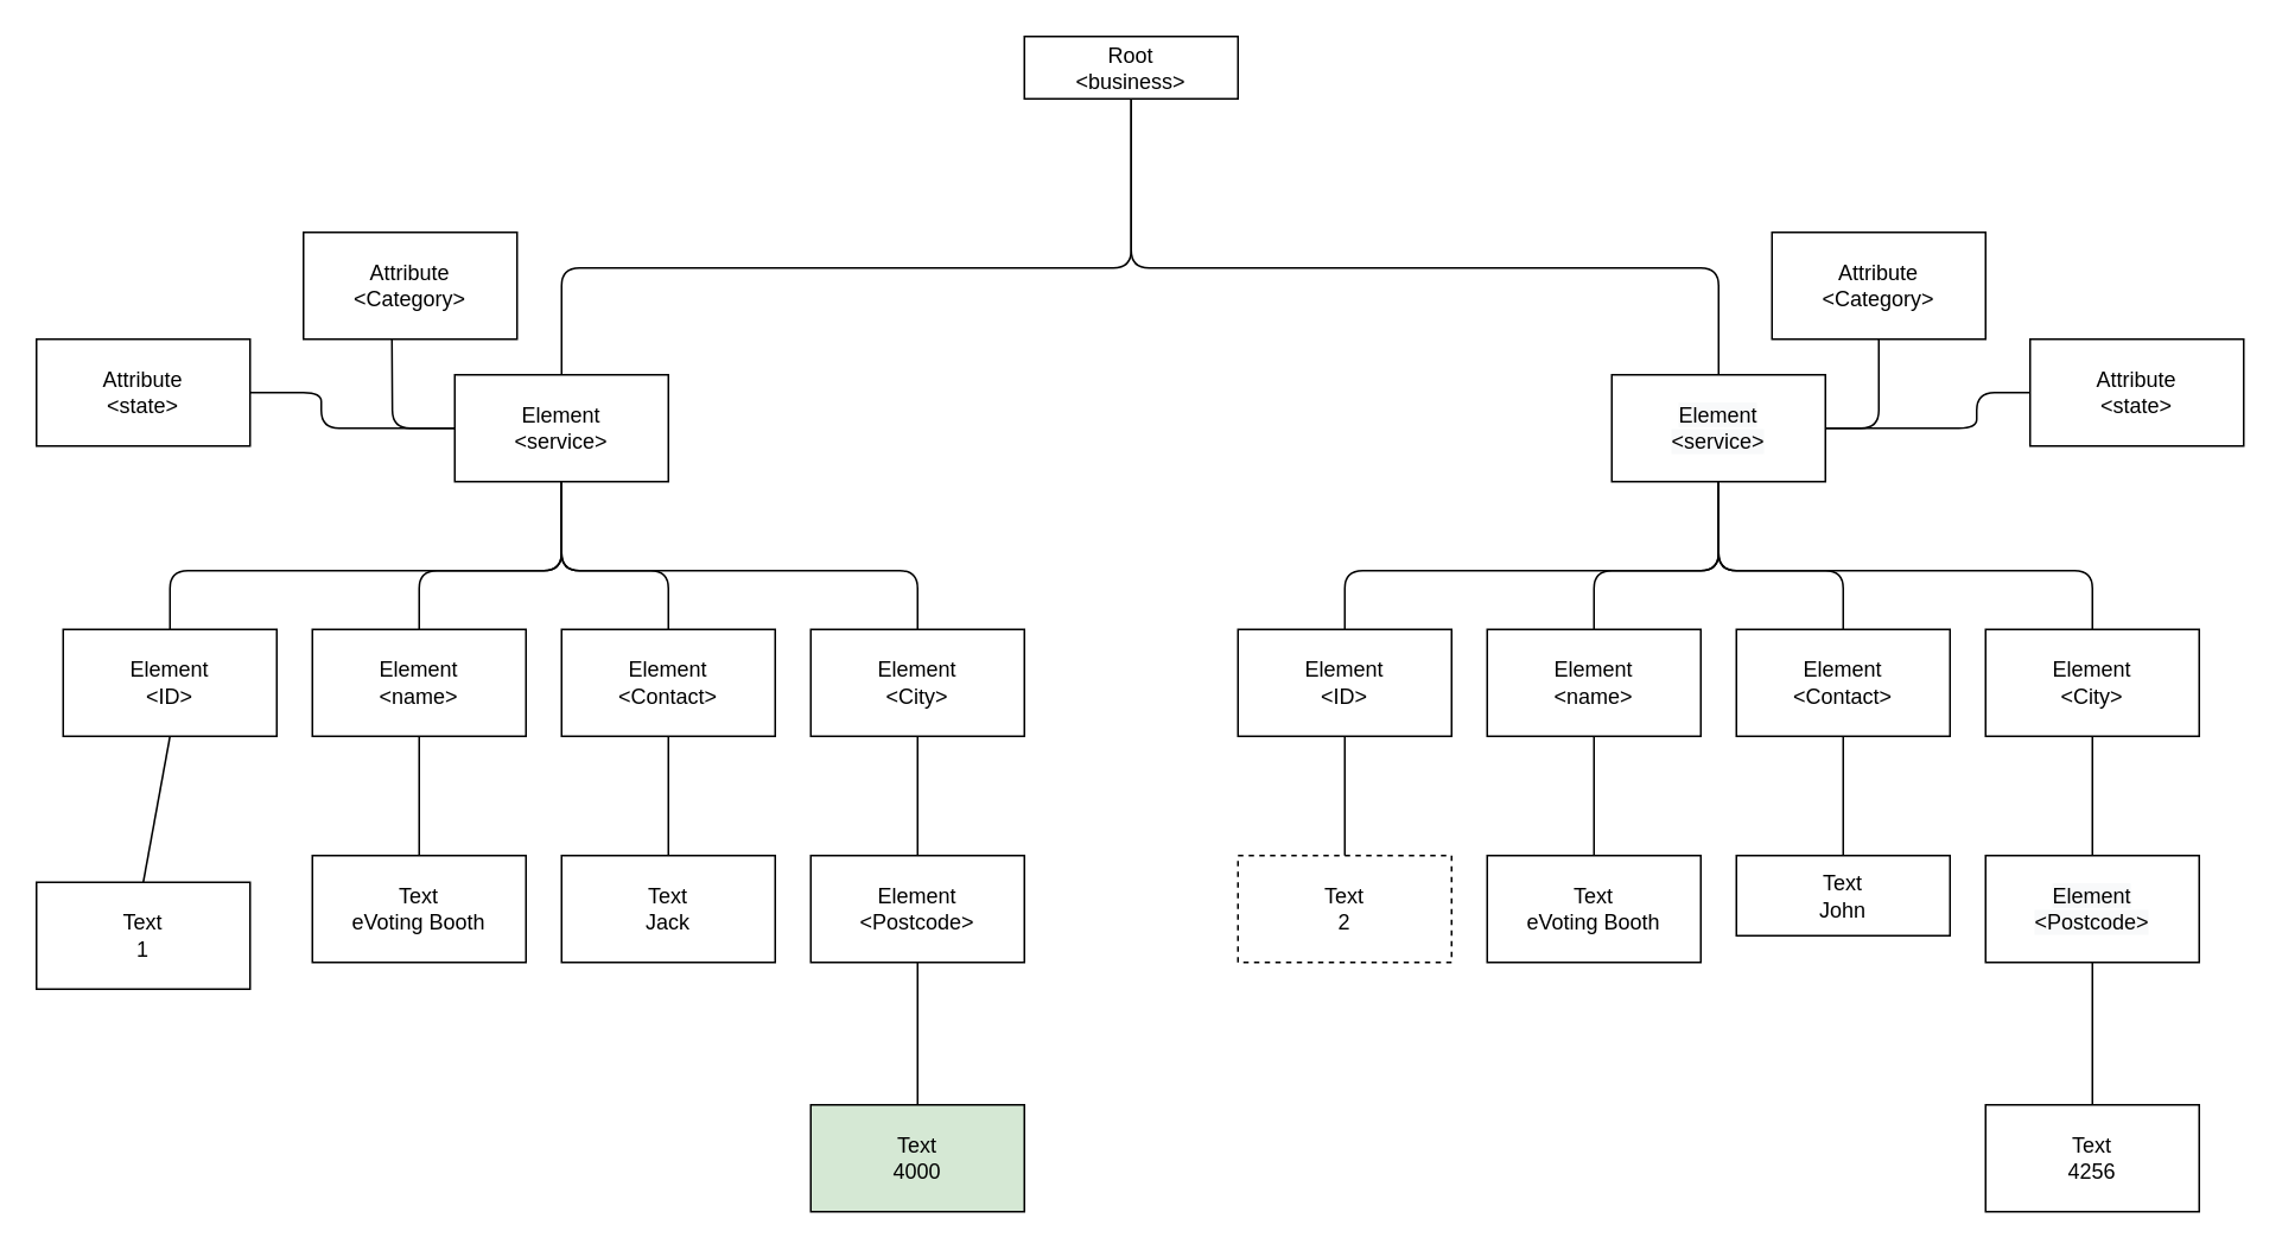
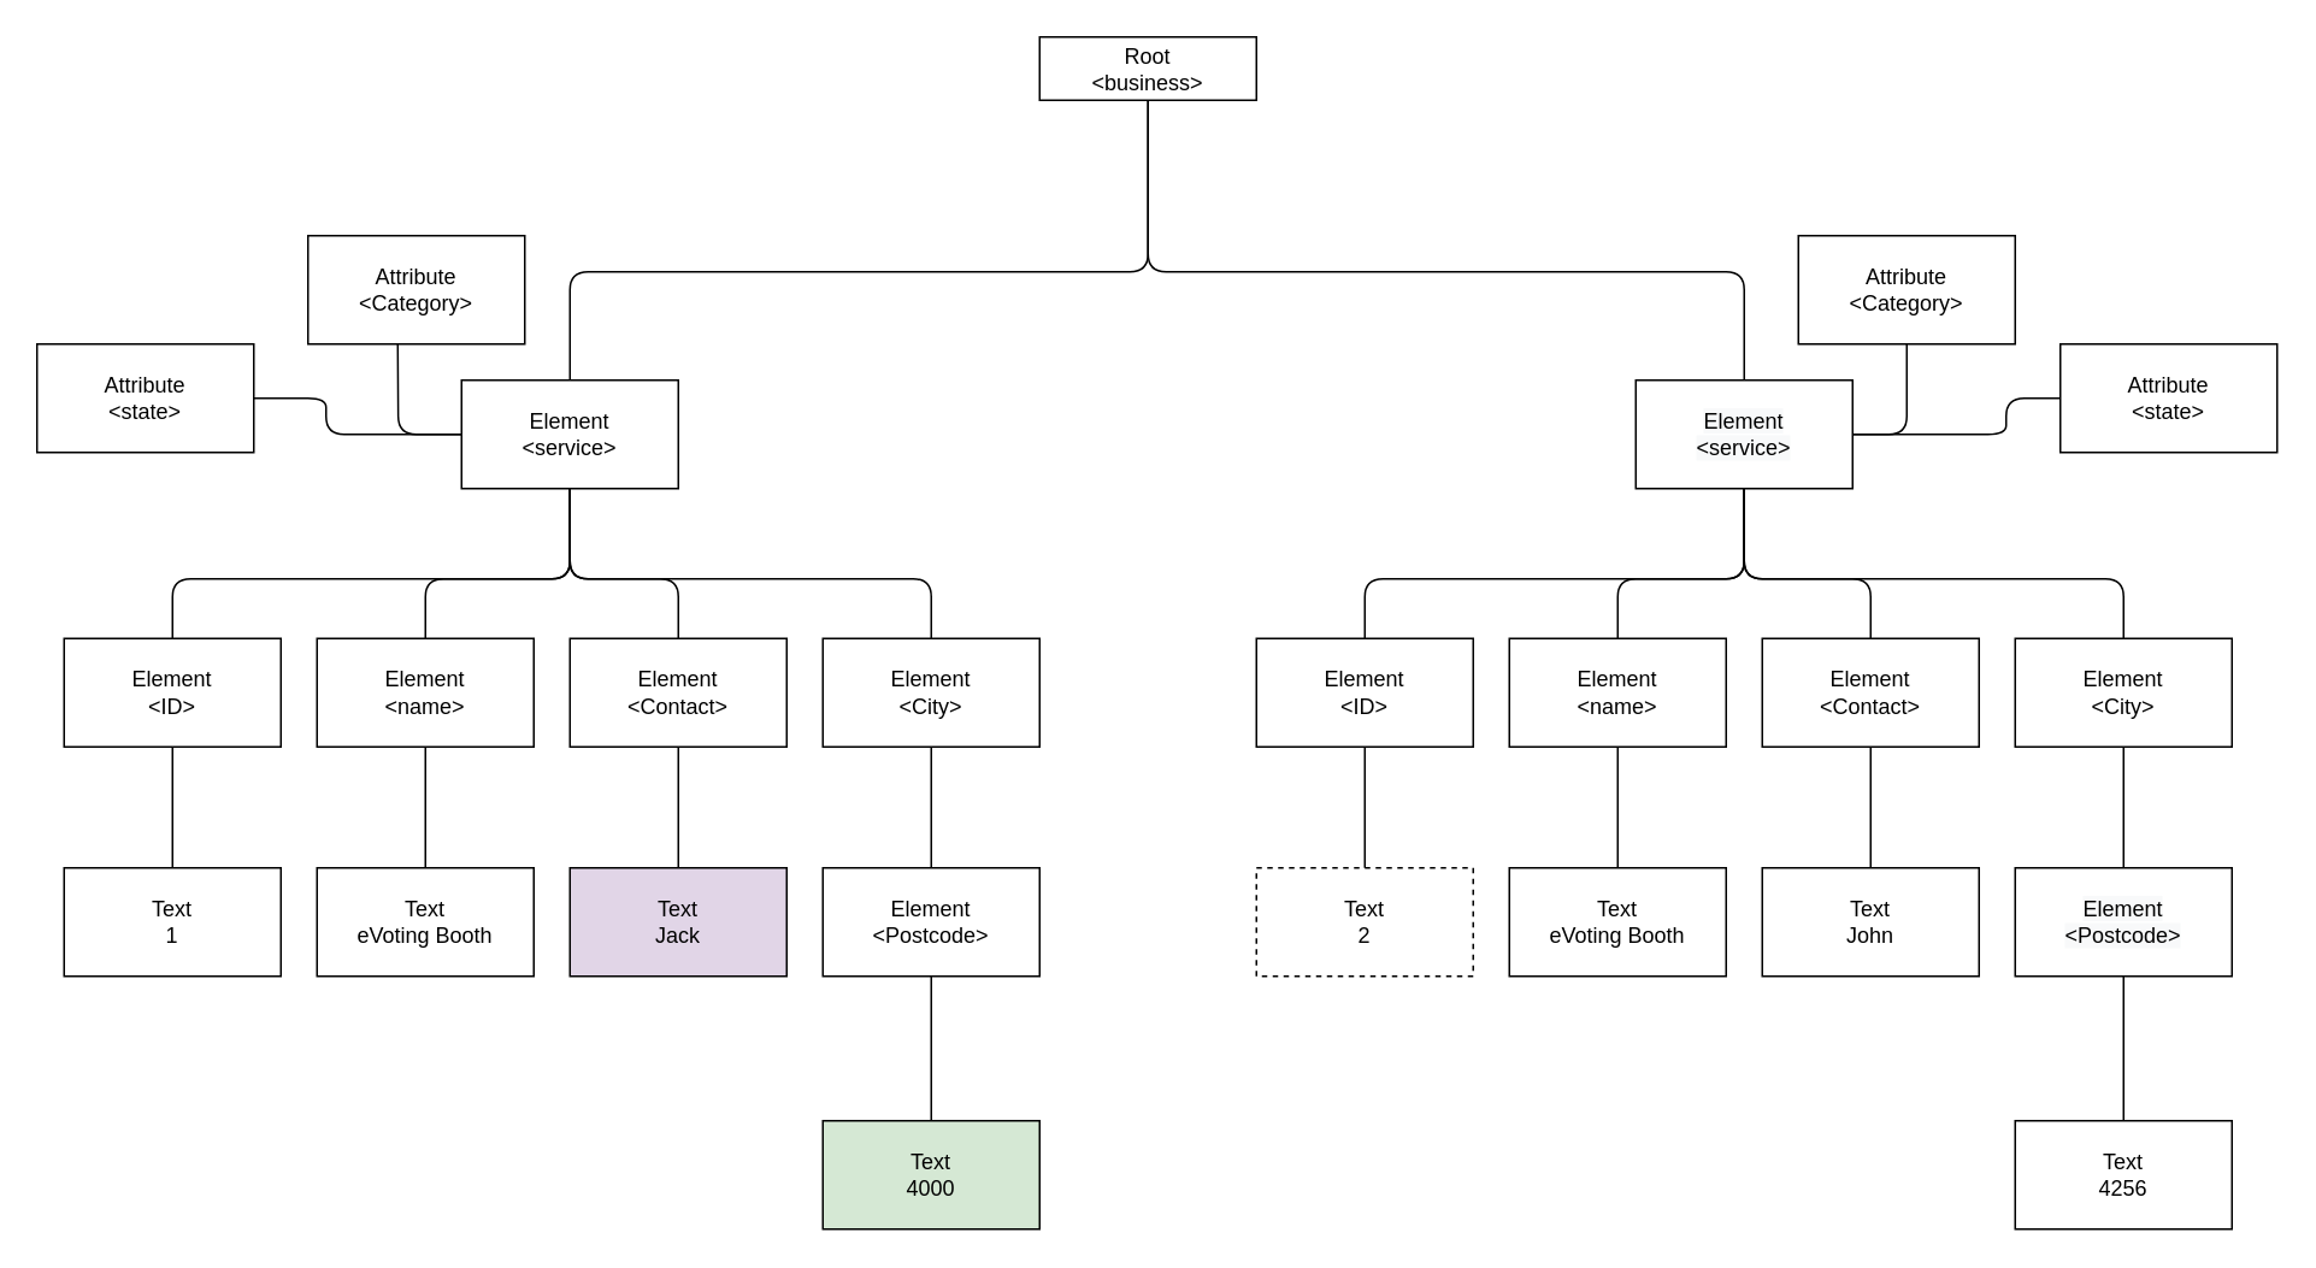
  <mxCell id="0" />
  <mxCell id="1" parent="0" />
  <mxCell id="2" value="Root&lt;br&gt;&amp;lt;business&amp;gt;" style="rounded=0;whiteSpace=wrap;html=1;" vertex="1" parent="1"><mxGeometry x="575" y="20" width="120" height="35" as="geometry" /></mxCell>
  <mxCell id="3" value="Element&lt;br&gt;&amp;lt;service&amp;gt;" style="rounded=0;whiteSpace=wrap;html=1;" vertex="1" parent="1"><mxGeometry x="255" y="210" width="120" height="60" as="geometry" /></mxCell>
  <mxCell id="4" value="&#10;&#10;&lt;span style=&quot;color: rgb(0, 0, 0); font-family: helvetica; font-size: 12px; font-style: normal; font-weight: 400; letter-spacing: normal; text-align: center; text-indent: 0px; text-transform: none; word-spacing: 0px; background-color: rgb(248, 249, 250); display: inline; float: none;&quot;&gt;Element&lt;/span&gt;&lt;br style=&quot;color: rgb(0, 0, 0); font-family: helvetica; font-size: 12px; font-style: normal; font-weight: 400; letter-spacing: normal; text-align: center; text-indent: 0px; text-transform: none; word-spacing: 0px; background-color: rgb(248, 249, 250);&quot;&gt;&lt;span style=&quot;color: rgb(0, 0, 0); font-family: helvetica; font-size: 12px; font-style: normal; font-weight: 400; letter-spacing: normal; text-align: center; text-indent: 0px; text-transform: none; word-spacing: 0px; background-color: rgb(248, 249, 250); display: inline; float: none;&quot;&gt;&amp;lt;service&amp;gt;&lt;/span&gt;&#10;&#10;" style="rounded=0;whiteSpace=wrap;html=1;" vertex="1" parent="1"><mxGeometry x="905" y="210" width="120" height="60" as="geometry" /></mxCell>
  <mxCell id="5" value="Element&lt;br&gt;&amp;lt;ID&amp;gt;" style="rounded=0;whiteSpace=wrap;html=1;" vertex="1" parent="1"><mxGeometry x="35" y="353" width="120" height="60" as="geometry" /></mxCell>
  <mxCell id="6" value="Element&lt;br&gt;&amp;lt;Contact&amp;gt;" style="rounded=0;whiteSpace=wrap;html=1;" vertex="1" parent="1"><mxGeometry x="315" y="353" width="120" height="60" as="geometry" /></mxCell>
  <mxCell id="7" value="Element&lt;br&gt;&amp;lt;name&amp;gt;" style="rounded=0;whiteSpace=wrap;html=1;" vertex="1" parent="1"><mxGeometry x="175" y="353" width="120" height="60" as="geometry" /></mxCell>
  <mxCell id="8" value="Element&lt;br&gt;&amp;lt;City&amp;gt;" style="rounded=0;whiteSpace=wrap;html=1;" vertex="1" parent="1"><mxGeometry x="455" y="353" width="120" height="60" as="geometry" /></mxCell>
  <mxCell id="9" value="Element&lt;br&gt;&amp;lt;ID&amp;gt;" style="rounded=0;whiteSpace=wrap;html=1;" vertex="1" parent="1"><mxGeometry x="695" y="353" width="120" height="60" as="geometry" /></mxCell>
  <mxCell id="10" value="Element&lt;br&gt;&amp;lt;Contact&amp;gt;" style="rounded=0;whiteSpace=wrap;html=1;" vertex="1" parent="1"><mxGeometry x="975" y="353" width="120" height="60" as="geometry" /></mxCell>
  <mxCell id="11" value="Element&lt;br&gt;&amp;lt;name&amp;gt;" style="rounded=0;whiteSpace=wrap;html=1;" vertex="1" parent="1"><mxGeometry x="835" y="353" width="120" height="60" as="geometry" /></mxCell>
  <mxCell id="12" value="Element&lt;br&gt;&amp;lt;City&amp;gt;" style="rounded=0;whiteSpace=wrap;html=1;" vertex="1" parent="1"><mxGeometry x="1115" y="353" width="120" height="60" as="geometry" /></mxCell>
  <mxCell id="13" value="Attribute&lt;br&gt;&amp;lt;state&amp;gt;" style="rounded=0;whiteSpace=wrap;html=1;" vertex="1" parent="1"><mxGeometry x="20" y="190" width="120" height="60" as="geometry" /></mxCell>
  <mxCell id="14" value="Attribute&lt;br&gt;&amp;lt;Category&amp;gt;" style="rounded=0;whiteSpace=wrap;html=1;" vertex="1" parent="1"><mxGeometry x="170" y="130" width="120" height="60" as="geometry" /></mxCell>
  <mxCell id="15" value="Attribute&lt;br&gt;&amp;lt;state&amp;gt;" style="rounded=0;whiteSpace=wrap;html=1;" vertex="1" parent="1"><mxGeometry x="1140" y="190" width="120" height="60" as="geometry" /></mxCell>
  <mxCell id="16" value="Attribute&lt;br&gt;&amp;lt;Category&amp;gt;" style="rounded=0;whiteSpace=wrap;html=1;" vertex="1" parent="1"><mxGeometry x="995" y="130" width="120" height="60" as="geometry" /></mxCell>
  <mxCell id="17" value="Element&lt;br&gt;&amp;lt;Postcode&amp;gt;" style="rounded=0;whiteSpace=wrap;html=1;" vertex="1" parent="1"><mxGeometry x="455" y="480" width="120" height="60" as="geometry" /></mxCell>
- <mxCell id="18" value="Text&lt;br&gt;Jack" style="rounded=0;whiteSpace=wrap;html=1;" vertex="1" parent="1"><mxGeometry x="315" y="480" width="120" height="60" as="geometry" /></mxCell>
+ <mxCell id="18" value="Text&lt;br&gt;Jack" style="rounded=0;whiteSpace=wrap;html=1;fillColor=#e1d5e7;" vertex="1" parent="1"><mxGeometry x="315" y="480" width="120" height="60" as="geometry" /></mxCell>
  <mxCell id="19" value="Text&lt;br&gt;eVoting&amp;nbsp;Booth" style="rounded=0;whiteSpace=wrap;html=1;" vertex="1" parent="1"><mxGeometry x="175" y="480" width="120" height="60" as="geometry" /></mxCell>
- <mxCell id="20" value="Text&lt;br&gt;1" style="rounded=0;whiteSpace=wrap;html=1;" vertex="1" parent="1"><mxGeometry x="20" y="495" width="120" height="60" as="geometry" /></mxCell>
+ <mxCell id="20" value="Text&lt;br&gt;1" style="rounded=0;whiteSpace=wrap;html=1;" vertex="1" parent="1"><mxGeometry x="35" y="480" width="120" height="60" as="geometry" /></mxCell>
  <mxCell id="21" value="&#10;&#10;&lt;span style=&quot;color: rgb(0, 0, 0); font-family: helvetica; font-size: 12px; font-style: normal; font-weight: 400; letter-spacing: normal; text-align: center; text-indent: 0px; text-transform: none; word-spacing: 0px; background-color: rgb(248, 249, 250); display: inline; float: none;&quot;&gt;Element&lt;/span&gt;&lt;br style=&quot;color: rgb(0, 0, 0); font-family: helvetica; font-size: 12px; font-style: normal; font-weight: 400; letter-spacing: normal; text-align: center; text-indent: 0px; text-transform: none; word-spacing: 0px; background-color: rgb(248, 249, 250);&quot;&gt;&lt;span style=&quot;color: rgb(0, 0, 0); font-family: helvetica; font-size: 12px; font-style: normal; font-weight: 400; letter-spacing: normal; text-align: center; text-indent: 0px; text-transform: none; word-spacing: 0px; background-color: rgb(248, 249, 250); display: inline; float: none;&quot;&gt;&amp;lt;Postcode&amp;gt;&lt;/span&gt;&#10;&#10;" style="rounded=0;whiteSpace=wrap;html=1;" vertex="1" parent="1"><mxGeometry x="1115" y="480" width="120" height="60" as="geometry" /></mxCell>
- <mxCell id="22" value="Text&lt;br&gt;John" style="rounded=0;whiteSpace=wrap;html=1;" vertex="1" parent="1"><mxGeometry x="975" y="480" width="120" height="45" as="geometry" /></mxCell>
+ <mxCell id="22" value="Text&lt;br&gt;John" style="rounded=0;whiteSpace=wrap;html=1;" vertex="1" parent="1"><mxGeometry x="975" y="480" width="120" height="60" as="geometry" /></mxCell>
  <mxCell id="23" value="Text&lt;br&gt;eVoting Booth" style="rounded=0;whiteSpace=wrap;html=1;" vertex="1" parent="1"><mxGeometry x="835" y="480" width="120" height="60" as="geometry" /></mxCell>
  <mxCell id="24" value="Text&lt;br&gt;2" style="rounded=0;whiteSpace=wrap;html=1;dashed=1;" vertex="1" parent="1"><mxGeometry x="695" y="480" width="120" height="60" as="geometry" /></mxCell>
  <mxCell id="25" value="Text&lt;br&gt;4256" style="rounded=0;whiteSpace=wrap;html=1;" vertex="1" parent="1"><mxGeometry x="1115" y="620" width="120" height="60" as="geometry" /></mxCell>
  <mxCell id="26" value="Text&lt;br&gt;4000" style="rounded=0;whiteSpace=wrap;html=1;fillColor=#d5e8d4;" vertex="1" parent="1"><mxGeometry x="455" y="620" width="120" height="60" as="geometry" /></mxCell>
  <mxCell id="27" value="" style="endArrow=none;html=1;entryX=0.5;entryY=1;entryDx=0;entryDy=0;exitX=0.5;exitY=0;exitDx=0;exitDy=0;" edge="1" parent="1" source="3" target="2"><mxGeometry width="50" height="50" relative="1" as="geometry"><mxPoint x="635" y="150" as="sourcePoint" /><mxPoint x="730" y="310" as="targetPoint" /><Array as="points"><mxPoint x="315" y="150" /><mxPoint x="635" y="150" /></Array></mxGeometry></mxCell>
  <mxCell id="28" value="" style="endArrow=none;html=1;entryX=0.5;entryY=1;entryDx=0;entryDy=0;exitX=0.5;exitY=0;exitDx=0;exitDy=0;" edge="1" parent="1" source="4" target="2"><mxGeometry width="50" height="50" relative="1" as="geometry"><mxPoint x="680" y="360" as="sourcePoint" /><mxPoint x="730" y="310" as="targetPoint" /><Array as="points"><mxPoint x="965" y="150" /><mxPoint x="635" y="150" /></Array></mxGeometry></mxCell>
  <mxCell id="29" value="" style="endArrow=none;html=1;entryX=1;entryY=0.5;entryDx=0;entryDy=0;exitX=0.5;exitY=1;exitDx=0;exitDy=0;" edge="1" parent="1" source="16" target="4"><mxGeometry width="50" height="50" relative="1" as="geometry"><mxPoint x="680" y="360" as="sourcePoint" /><mxPoint x="730" y="310" as="targetPoint" /><Array as="points"><mxPoint x="1055" y="240" /></Array></mxGeometry></mxCell>
  <mxCell id="30" value="" style="endArrow=none;html=1;entryX=1;entryY=0.5;entryDx=0;entryDy=0;exitX=0;exitY=0.5;exitDx=0;exitDy=0;" edge="1" parent="1" source="15" target="4"><mxGeometry width="50" height="50" relative="1" as="geometry"><mxPoint x="910" y="250" as="sourcePoint" /><mxPoint x="960" y="200" as="targetPoint" /><Array as="points"><mxPoint x="1110" y="220" /><mxPoint x="1110" y="240" /></Array></mxGeometry></mxCell>
  <mxCell id="31" value="" style="endArrow=none;html=1;entryX=1;entryY=0.5;entryDx=0;entryDy=0;exitX=0;exitY=0.5;exitDx=0;exitDy=0;" edge="1" parent="1" source="3" target="13"><mxGeometry width="50" height="50" relative="1" as="geometry"><mxPoint x="330" y="260" as="sourcePoint" /><mxPoint x="380" y="210" as="targetPoint" /><Array as="points"><mxPoint x="180" y="240" /><mxPoint x="180" y="220" /></Array></mxGeometry></mxCell>
  <mxCell id="32" value="" style="endArrow=none;html=1;entryX=0;entryY=0.5;entryDx=0;entryDy=0;exitX=0.414;exitY=0.997;exitDx=0;exitDy=0;exitPerimeter=0;" edge="1" parent="1" source="14" target="3"><mxGeometry width="50" height="50" relative="1" as="geometry"><mxPoint y="250" as="sourcePoint" x="210" /><mxPoint x="380" y="210" as="targetPoint" /><Array as="points"><mxPoint x="220" y="240" /></Array></mxGeometry></mxCell>
  <mxCell id="33" value="" style="endArrow=none;html=1;entryX=0.5;entryY=1;entryDx=0;entryDy=0;" edge="1" parent="1" target="8"><mxGeometry width="50" height="50" relative="1" as="geometry"><mxPoint x="515" y="480" as="sourcePoint" /><mxPoint x="530" y="250" as="targetPoint" /></mxGeometry></mxCell>
  <mxCell id="34" value="" style="endArrow=none;html=1;entryX=0.5;entryY=1;entryDx=0;entryDy=0;" edge="1" parent="1" target="6"><mxGeometry width="50" height="50" relative="1" as="geometry"><mxPoint x="375" y="480" as="sourcePoint" /><mxPoint x="530" y="250" as="targetPoint" /></mxGeometry></mxCell>
  <mxCell id="35" value="" style="endArrow=none;html=1;entryX=0.5;entryY=1;entryDx=0;entryDy=0;exitX=0.5;exitY=0;exitDx=0;exitDy=0;" edge="1" parent="1" source="19" target="7"><mxGeometry width="50" height="50" relative="1" as="geometry"><mxPoint x="480" y="300" as="sourcePoint" /><mxPoint x="530" y="250" as="targetPoint" /></mxGeometry></mxCell>
  <mxCell id="36" value="" style="endArrow=none;html=1;entryX=0.5;entryY=1;entryDx=0;entryDy=0;exitX=0.5;exitY=0;exitDx=0;exitDy=0;" edge="1" parent="1" source="20" target="5"><mxGeometry width="50" height="50" relative="1" as="geometry"><mxPoint x="480" y="300" as="sourcePoint" /><mxPoint x="530" y="250" as="targetPoint" /></mxGeometry></mxCell>
  <mxCell id="37" value="" style="endArrow=none;html=1;entryX=0.5;entryY=1;entryDx=0;entryDy=0;exitX=0.5;exitY=0;exitDx=0;exitDy=0;" edge="1" parent="1" source="26" target="17"><mxGeometry width="50" height="50" relative="1" as="geometry"><mxPoint x="480" y="300" as="sourcePoint" /><mxPoint x="530" y="250" as="targetPoint" /></mxGeometry></mxCell>
  <mxCell id="38" value="" style="endArrow=none;html=1;entryX=0.5;entryY=1;entryDx=0;entryDy=0;exitX=0.5;exitY=0;exitDx=0;exitDy=0;" edge="1" parent="1" source="25" target="21"><mxGeometry width="50" height="50" relative="1" as="geometry"><mxPoint x="480" y="300" as="sourcePoint" /><mxPoint x="530" y="250" as="targetPoint" /></mxGeometry></mxCell>
  <mxCell id="39" value="" style="endArrow=none;html=1;entryX=0.5;entryY=1;entryDx=0;entryDy=0;exitX=0.5;exitY=0;exitDx=0;exitDy=0;" edge="1" parent="1" source="21" target="12"><mxGeometry width="50" height="50" relative="1" as="geometry"><mxPoint x="480" y="300" as="sourcePoint" /><mxPoint x="530" y="250" as="targetPoint" /></mxGeometry></mxCell>
  <mxCell id="40" value="" style="endArrow=none;html=1;entryX=0.5;entryY=1;entryDx=0;entryDy=0;exitX=0.5;exitY=0;exitDx=0;exitDy=0;" edge="1" parent="1" source="22" target="10"><mxGeometry width="50" height="50" relative="1" as="geometry"><mxPoint x="480" y="300" as="sourcePoint" /><mxPoint x="530" y="250" as="targetPoint" /></mxGeometry></mxCell>
  <mxCell id="41" value="" style="endArrow=none;html=1;entryX=0.5;entryY=1;entryDx=0;entryDy=0;exitX=0.5;exitY=0;exitDx=0;exitDy=0;" edge="1" parent="1" source="24" target="9"><mxGeometry width="50" height="50" relative="1" as="geometry"><mxPoint x="480" y="300" as="sourcePoint" /><mxPoint x="530" y="250" as="targetPoint" /></mxGeometry></mxCell>
  <mxCell id="42" value="" style="endArrow=none;html=1;entryX=0.5;entryY=1;entryDx=0;entryDy=0;exitX=0.5;exitY=0;exitDx=0;exitDy=0;" edge="1" parent="1" source="23" target="11"><mxGeometry width="50" height="50" relative="1" as="geometry"><mxPoint x="480" y="300" as="sourcePoint" /><mxPoint x="530" y="250" as="targetPoint" /></mxGeometry></mxCell>
  <mxCell id="43" value="" style="endArrow=none;html=1;entryX=0.5;entryY=1;entryDx=0;entryDy=0;exitX=0.5;exitY=0;exitDx=0;exitDy=0;" edge="1" parent="1" source="9" target="4"><mxGeometry width="50" height="50" relative="1" as="geometry"><mxPoint x="690" y="590" as="sourcePoint" /><mxPoint x="740" y="540" as="targetPoint" /><Array as="points"><mxPoint x="755" y="320" /><mxPoint x="965" y="320" /></Array></mxGeometry></mxCell>
  <mxCell id="44" value="" style="endArrow=none;html=1;entryX=0.5;entryY=1;entryDx=0;entryDy=0;exitX=0.5;exitY=0;exitDx=0;exitDy=0;" edge="1" parent="1" source="8" target="3"><mxGeometry width="50" height="50" relative="1" as="geometry"><mxPoint x="690" y="590" as="sourcePoint" /><mxPoint x="740" y="540" as="targetPoint" /><Array as="points"><mxPoint x="515" y="320" /><mxPoint x="315" y="320" /></Array></mxGeometry></mxCell>
  <mxCell id="45" value="" style="endArrow=none;html=1;entryX=0.5;entryY=1;entryDx=0;entryDy=0;exitX=0.5;exitY=0;exitDx=0;exitDy=0;" edge="1" parent="1" source="6" target="3"><mxGeometry width="50" height="50" relative="1" as="geometry"><mxPoint x="690" y="590" as="sourcePoint" /><mxPoint x="740" y="540" as="targetPoint" /><Array as="points"><mxPoint x="375" y="320" /><mxPoint x="315" y="320" /></Array></mxGeometry></mxCell>
  <mxCell id="46" value="" style="endArrow=none;html=1;entryX=0.5;entryY=1;entryDx=0;entryDy=0;exitX=0.5;exitY=0;exitDx=0;exitDy=0;" edge="1" parent="1" source="7" target="3"><mxGeometry width="50" height="50" relative="1" as="geometry"><mxPoint x="690" y="590" as="sourcePoint" /><mxPoint x="740" y="540" as="targetPoint" /><Array as="points"><mxPoint x="235" y="320" /><mxPoint x="315" y="320" /></Array></mxGeometry></mxCell>
  <mxCell id="47" value="" style="endArrow=none;html=1;entryX=0.5;entryY=1;entryDx=0;entryDy=0;exitX=0.5;exitY=0;exitDx=0;exitDy=0;" edge="1" parent="1" source="5" target="3"><mxGeometry width="50" height="50" relative="1" as="geometry"><mxPoint x="690" y="590" as="sourcePoint" /><mxPoint x="740" y="540" as="targetPoint" /><Array as="points"><mxPoint x="95" y="320" /><mxPoint x="315" y="320" /></Array></mxGeometry></mxCell>
  <mxCell id="48" value="" style="endArrow=none;html=1;exitX=0.5;exitY=0;exitDx=0;exitDy=0;entryX=0.5;entryY=1;entryDx=0;entryDy=0;" edge="1" parent="1" source="10" target="4"><mxGeometry width="50" height="50" relative="1" as="geometry"><mxPoint x="690" y="590" as="sourcePoint" /><mxPoint x="980" y="300" as="targetPoint" /><Array as="points"><mxPoint x="1035" y="320" /><mxPoint x="965" y="320" /></Array></mxGeometry></mxCell>
  <mxCell id="49" value="" style="endArrow=none;html=1;entryX=0.5;entryY=1;entryDx=0;entryDy=0;exitX=0.5;exitY=0;exitDx=0;exitDy=0;" edge="1" parent="1" source="11" target="4"><mxGeometry width="50" height="50" relative="1" as="geometry"><mxPoint x="690" y="590" as="sourcePoint" /><mxPoint x="740" y="540" as="targetPoint" /><Array as="points"><mxPoint x="895" y="320" /><mxPoint x="965" y="320" /></Array></mxGeometry></mxCell>
  <mxCell id="50" value="" style="endArrow=none;html=1;entryX=0.5;entryY=1;entryDx=0;entryDy=0;exitX=0.5;exitY=0;exitDx=0;exitDy=0;" edge="1" parent="1" source="12" target="4"><mxGeometry width="50" height="50" relative="1" as="geometry"><mxPoint x="690" y="590" as="sourcePoint" /><mxPoint x="740" y="540" as="targetPoint" /><Array as="points"><mxPoint x="1175" y="320" /><mxPoint x="965" y="320" /></Array></mxGeometry></mxCell>
